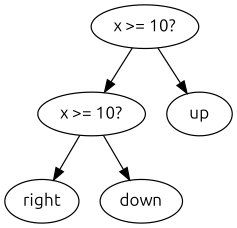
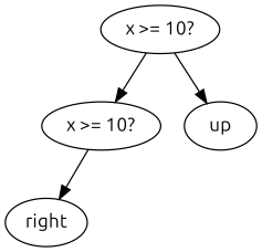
  digraph {
    fontname=Ubuntu
    node [fontname=Ubuntu]
    edge [fontname=Ubuntu]
    n1 [label="x >= 10?"]
    n2 [label="x >= 10?"]
    n3 [label=up]
    n4 [label=right]
-   n5 [label=down]
    n1 -> n2
    n1 -> n3
    n2 -> n4
-   n2 -> n5
  }
